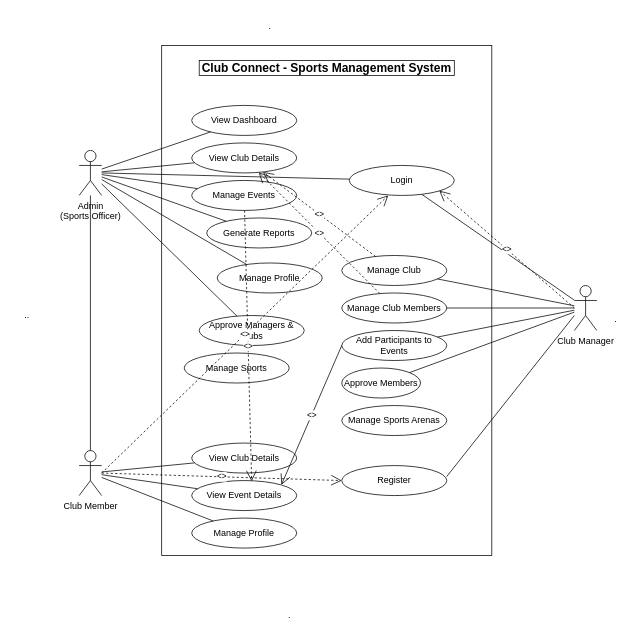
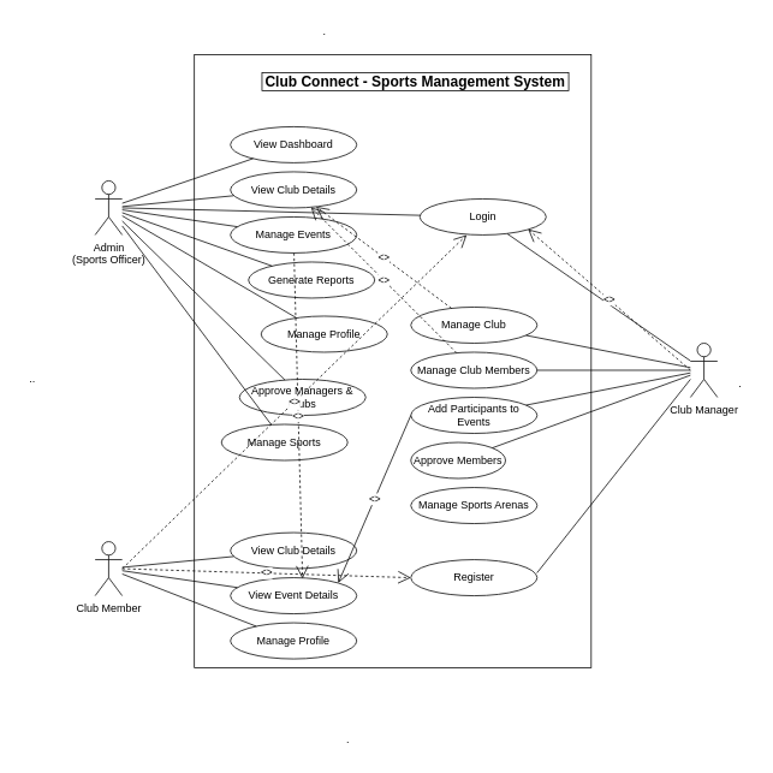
  <mxCell id="0" />
  <mxCell id="1" parent="0" />
  <mxCell id="2" value="" style="rounded=0;whiteSpace=wrap;html=1;fillColor=none;strokeColor=#000000;" parent="1" vertex="1"><mxGeometry x="215" y="60" width="440" height="680" as="geometry" /></mxCell>
- <mxCell id="3" value="Club Connect - Sports Management System" style="text;html=1;strokeColor=#000000;fillColor=none;align=center;verticalAlign=middle;whiteSpace=wrap;rounded=0;fontSize=16;fontStyle=1" parent="1" vertex="1"><mxGeometry x="265" y="80" width="340" height="20" as="geometry" /></mxCell>
+ <mxCell id="3" value="Club Connect - Sports Management System" style="text;html=1;strokeColor=#000000;fillColor=none;align=center;verticalAlign=middle;whiteSpace=wrap;rounded=0;fontSize=16;fontStyle=1" parent="1" vertex="1"><mxGeometry x="290" y="80" width="340" height="20" as="geometry" /></mxCell>
  <mxCell id="4" value="Admin&#10;(Sports Officer)" style="shape=umlActor;verticalLabelPosition=bottom;verticalAlign=top;html=1;strokeColor=#000000;" parent="1" vertex="1"><mxGeometry x="105" y="200" width="30" height="60" as="geometry" /></mxCell>
  <mxCell id="5" value="Club Manager" style="shape=umlActor;verticalLabelPosition=bottom;verticalAlign=top;html=1;strokeColor=#000000;" parent="1" vertex="1"><mxGeometry x="765" y="380" width="30" height="60" as="geometry" /></mxCell>
  <mxCell id="6" value="Club Member" style="shape=umlActor;verticalLabelPosition=bottom;verticalAlign=top;html=1;strokeColor=#000000;" parent="1" vertex="1"><mxGeometry x="105" y="600" width="30" height="60" as="geometry" /></mxCell>
  <mxCell id="7" value="" style="endArrow=none;html=1;strokeColor=#000000;" parent="1" source="4" edge="1"><mxGeometry width="50" height="50" relative="1" as="geometry" /></mxCell>
  <mxCell id="8" value="" style="endArrow=none;html=1;strokeColor=#000000;" parent="1" source="4" edge="1"><mxGeometry width="50" height="50" relative="1" as="geometry" /></mxCell>
  <mxCell id="9" value="" style="endArrow=none;html=1;strokeColor=#000000;" parent="1" source="5" edge="1"><mxGeometry width="50" height="50" relative="1" as="geometry" /></mxCell>
  <mxCell id="10" value="" style="endArrow=none;html=1;strokeColor=#000000;" parent="1" source="5" edge="1"><mxGeometry width="50" height="50" relative="1" as="geometry" /></mxCell>
  <mxCell id="11" value="" style="endArrow=none;html=1;strokeColor=#000000;" parent="1" source="6" edge="1"><mxGeometry width="50" height="50" relative="1" as="geometry" /></mxCell>
  <mxCell id="12" value="" style="endArrow=none;html=1;strokeColor=#000000;" parent="1" source="6" edge="1"><mxGeometry width="50" height="50" relative="1" as="geometry" /></mxCell>
  <mxCell id="13" value="View Dashboard" style="ellipse;whiteSpace=wrap;html=1;strokeColor=#000000;" parent="1" vertex="1"><mxGeometry x="255" y="140" width="140" height="40" as="geometry" /></mxCell>
  <mxCell id="14" value="View Club Details" style="ellipse;whiteSpace=wrap;html=1;strokeColor=#000000;" parent="1" vertex="1"><mxGeometry x="255" y="190" width="140" height="40" as="geometry" /></mxCell>
  <mxCell id="15" value="Manage Events" style="ellipse;whiteSpace=wrap;html=1;strokeColor=#000000;" parent="1" vertex="1"><mxGeometry x="255" y="240" width="140" height="40" as="geometry" /></mxCell>
  <mxCell id="16" value="Generate Reports" style="ellipse;whiteSpace=wrap;html=1;strokeColor=#000000;" parent="1" vertex="1"><mxGeometry x="275" y="290" width="140" height="40" as="geometry" /></mxCell>
  <mxCell id="17" value="Manage Profile" style="ellipse;whiteSpace=wrap;html=1;strokeColor=#000000;" parent="1" vertex="1"><mxGeometry x="289" y="350" width="140" height="40" as="geometry" /></mxCell>
  <mxCell id="18" value="Approve Managers &amp; Clubs" style="ellipse;whiteSpace=wrap;html=1;strokeColor=#000000;" parent="1" vertex="1"><mxGeometry x="265" y="420" width="140" height="40" as="geometry" /></mxCell>
  <mxCell id="19" value="Manage Sports" style="ellipse;whiteSpace=wrap;html=1;strokeColor=#000000;" parent="1" vertex="1"><mxGeometry x="245" y="470" width="140" height="40" as="geometry" /></mxCell>
  <mxCell id="20" value="Manage Club" style="ellipse;whiteSpace=wrap;html=1;strokeColor=#000000;" parent="1" vertex="1"><mxGeometry x="455" y="340" width="140" height="40" as="geometry" /></mxCell>
  <mxCell id="21" value="Manage Club Members" style="ellipse;whiteSpace=wrap;html=1;strokeColor=#000000;" parent="1" vertex="1"><mxGeometry x="455" y="390" width="140" height="40" as="geometry" /></mxCell>
  <mxCell id="22" value="Add Participants to Events" style="ellipse;whiteSpace=wrap;html=1;strokeColor=#000000;" parent="1" vertex="1"><mxGeometry x="455" y="440" width="140" height="40" as="geometry" /></mxCell>
  <mxCell id="23" value="Approve Members" style="ellipse;whiteSpace=wrap;html=1;strokeColor=#000000;" parent="1" vertex="1"><mxGeometry x="455" y="490" width="105" height="40" as="geometry" /></mxCell>
  <mxCell id="24" value="Manage Sports Arenas" style="ellipse;whiteSpace=wrap;html=1;strokeColor=#000000;" parent="1" vertex="1"><mxGeometry x="455" y="540" width="140" height="40" as="geometry" /></mxCell>
  <mxCell id="25" value="View Club Details" style="ellipse;whiteSpace=wrap;html=1;strokeColor=#000000;" parent="1" vertex="1"><mxGeometry x="255" y="590" width="140" height="40" as="geometry" /></mxCell>
  <mxCell id="26" value="View Event Details" style="ellipse;whiteSpace=wrap;html=1;strokeColor=#000000;" parent="1" vertex="1"><mxGeometry x="255" y="640" width="140" height="40" as="geometry" /></mxCell>
  <mxCell id="27" value="Manage Profile" style="ellipse;whiteSpace=wrap;html=1;strokeColor=#000000;" parent="1" vertex="1"><mxGeometry x="255" y="690" width="140" height="40" as="geometry" /></mxCell>
  <mxCell id="28" value="" style="endArrow=none;html=1;strokeColor=#000000;" parent="1" source="4" target="13" edge="1"><mxGeometry width="50" height="50" relative="1" as="geometry" /></mxCell>
  <mxCell id="29" value="" style="endArrow=none;html=1;strokeColor=#000000;" parent="1" source="4" target="14" edge="1"><mxGeometry width="50" height="50" relative="1" as="geometry" /></mxCell>
  <mxCell id="30" value="" style="endArrow=none;html=1;strokeColor=#000000;" parent="1" source="4" target="15" edge="1"><mxGeometry width="50" height="50" relative="1" as="geometry" /></mxCell>
  <mxCell id="31" value="" style="endArrow=none;html=1;strokeColor=#000000;" parent="1" source="4" target="16" edge="1"><mxGeometry width="50" height="50" relative="1" as="geometry" /></mxCell>
  <mxCell id="32" value="" style="endArrow=none;html=1;strokeColor=#000000;" parent="1" source="4" target="17" edge="1"><mxGeometry width="50" height="50" relative="1" as="geometry" /></mxCell>
  <mxCell id="33" value="" style="endArrow=none;html=1;strokeColor=#000000;" parent="1" source="4" target="18" edge="1"><mxGeometry width="50" height="50" relative="1" as="geometry" /></mxCell>
- <mxCell id="34" value="" style="endArrow=none;html=1;strokeColor=#000000;" parent="1" source="4" target="6" edge="1"><mxGeometry width="50" height="50" relative="1" as="geometry" /></mxCell>
+ <mxCell id="34" value="" style="endArrow=none;html=1;strokeColor=#000000;" parent="1" source="4" target="19" edge="1"><mxGeometry width="50" height="50" relative="1" as="geometry" /></mxCell>
  <mxCell id="35" value="" style="endArrow=none;html=1;strokeColor=#000000;" parent="1" source="5" target="20" edge="1"><mxGeometry width="50" height="50" relative="1" as="geometry" /></mxCell>
  <mxCell id="36" value="" style="endArrow=none;html=1;strokeColor=#000000;" parent="1" source="5" target="21" edge="1"><mxGeometry width="50" height="50" relative="1" as="geometry" /></mxCell>
  <mxCell id="37" value="" style="endArrow=none;html=1;strokeColor=#000000;" parent="1" source="5" target="22" edge="1"><mxGeometry width="50" height="50" relative="1" as="geometry" /></mxCell>
  <mxCell id="38" value="" style="endArrow=none;html=1;strokeColor=#000000;" parent="1" source="5" target="23" edge="1"><mxGeometry width="50" height="50" relative="1" as="geometry" /></mxCell>
  <mxCell id="39" value="" style="endArrow=none;html=1;strokeColor=#000000;" parent="1" source="5" target="51" edge="1"><mxGeometry width="50" height="50" relative="1" as="geometry" /></mxCell>
  <mxCell id="40" value="" style="endArrow=none;html=1;strokeColor=#000000;" parent="1" source="6" target="25" edge="1"><mxGeometry width="50" height="50" relative="1" as="geometry" /></mxCell>
  <mxCell id="41" value="" style="endArrow=none;html=1;strokeColor=#000000;" parent="1" source="6" target="26" edge="1"><mxGeometry width="50" height="50" relative="1" as="geometry" /></mxCell>
  <mxCell id="42" value="" style="endArrow=none;html=1;strokeColor=#000000;" parent="1" source="6" target="27" edge="1"><mxGeometry width="50" height="50" relative="1" as="geometry" /></mxCell>
  <mxCell id="43" value="&lt;&lt;include&gt;&gt;" style="endArrow=open;endSize=12;dashed=1;html=1;entryX=0.571;entryY=0.025;entryDx=0;entryDy=0;entryPerimeter=0;strokeColor=#000000;" parent="1" source="15" target="26" edge="1"><mxGeometry width="160" relative="1" as="geometry" /></mxCell>
  <mxCell id="44" value="&lt;&lt;include&gt;&gt;" style="endArrow=open;endSize=12;dashed=1;html=1;strokeColor=#000000;" parent="1" source="20" target="14" edge="1"><mxGeometry width="160" relative="1" as="geometry" /></mxCell>
  <mxCell id="45" value="&lt;&lt;include&gt;&gt;" style="endArrow=open;endSize=12;dashed=1;html=1;strokeColor=#000000;" parent="1" source="21" target="14" edge="1"><mxGeometry width="160" relative="1" as="geometry" /></mxCell>
  <mxCell id="46" value="&lt;&lt;include&gt;&gt;" style="endArrow=open;endSize=12;dashed=0;html=1;exitX=0;exitY=0.5;exitDx=0;exitDy=0;entryX=1;entryY=0;entryDx=0;entryDy=0;strokeColor=#000000;" parent="1" source="22" target="26" edge="1"><mxGeometry width="160" relative="1" as="geometry"><mxPoint x="335" y="290" as="sourcePoint" /><mxPoint x="335" y="650" as="targetPoint" /></mxGeometry></mxCell>
  <mxCell id="47" value="." style="text;html=1;align=center;verticalAlign=middle;resizable=0;points=[];autosize=1;strokeColor=#FFFFFF;fillColor=none;" parent="1" vertex="1"><mxGeometry x="805" y="410" width="30" height="30" as="geometry" /></mxCell>
  <mxCell id="48" value="." style="text;html=1;align=center;verticalAlign=middle;resizable=0;points=[];autosize=1;strokeColor=#FFFFFF;fillColor=none;" parent="1" vertex="1"><mxGeometry x="370" y="805" width="30" height="30" as="geometry" /></mxCell>
  <mxCell id="49" value=".." style="text;html=1;align=center;verticalAlign=middle;resizable=0;points=[];autosize=1;strokeColor=none;fillColor=none;" parent="1" vertex="1"><mxGeometry x="20" y="405" width="30" height="30" as="geometry" /></mxCell>
  <mxCell id="50" value="." style="text;html=1;align=center;verticalAlign=middle;resizable=0;points=[];autosize=1;strokeColor=#FFFFFF;fillColor=none;" parent="1" vertex="1"><mxGeometry x="344" width="30" height="30" as="geometry" y="20" /></mxCell>
  <mxCell id="51" value="Login" style="ellipse;whiteSpace=wrap;html=1;strokeColor=#000000;" parent="1" vertex="1"><mxGeometry x="465" y="220" width="140" height="40" as="geometry" /></mxCell>
  <mxCell id="52" value="Register" style="ellipse;whiteSpace=wrap;html=1;strokeColor=#000000;" parent="1" vertex="1"><mxGeometry x="455" y="620" width="140" height="40" as="geometry" /></mxCell>
  <mxCell id="53" value="&lt;&lt;include&gt;&gt;" style="endArrow=open;endSize=12;dashed=1;html=1;entryX=0.371;entryY=1;entryDx=0;entryDy=0;strokeColor=#000000;entryPerimeter=0;" parent="1" target="51" edge="1"><mxGeometry width="160" relative="1" as="geometry"><mxPoint x="135" y="630" as="sourcePoint" /><mxPoint x="384.497" y="655.858" as="targetPoint" /></mxGeometry></mxCell>
  <mxCell id="54" value="&lt;&lt;include&gt;&gt;" style="endArrow=open;endSize=12;dashed=1;html=1;entryX=0;entryY=0.5;entryDx=0;entryDy=0;strokeColor=#000000;" parent="1" target="52" edge="1"><mxGeometry width="160" relative="1" as="geometry"><mxPoint x="135" y="630" as="sourcePoint" /><mxPoint x="526.94" y="290" as="targetPoint" /></mxGeometry></mxCell>
  <mxCell id="55" value="" style="endArrow=none;html=1;strokeColor=#000000;" parent="1" target="51" edge="1"><mxGeometry width="50" height="50" relative="1" as="geometry"><mxPoint x="135" y="230" as="sourcePoint" /><mxPoint x="415" y="240" as="targetPoint" /></mxGeometry></mxCell>
  <mxCell id="56" value="&lt;&lt;include&gt;&gt;" style="endArrow=open;endSize=12;dashed=1;html=1;strokeColor=#000000;" parent="1" edge="1"><mxGeometry width="160" relative="1" as="geometry"><mxPoint x="765" y="410" as="sourcePoint" /><mxPoint x="585" y="253.68" as="targetPoint" /></mxGeometry></mxCell>
  <mxCell id="57" value="" style="endArrow=none;html=1;strokeColor=#000000;entryX=0.999;entryY=0.367;entryDx=0;entryDy=0;entryPerimeter=0;" parent="1" target="52" edge="1"><mxGeometry width="50" height="50" relative="1" as="geometry"><mxPoint x="765" y="420" as="sourcePoint" /><mxPoint x="565.583" y="552.01" as="targetPoint" /></mxGeometry></mxCell>
